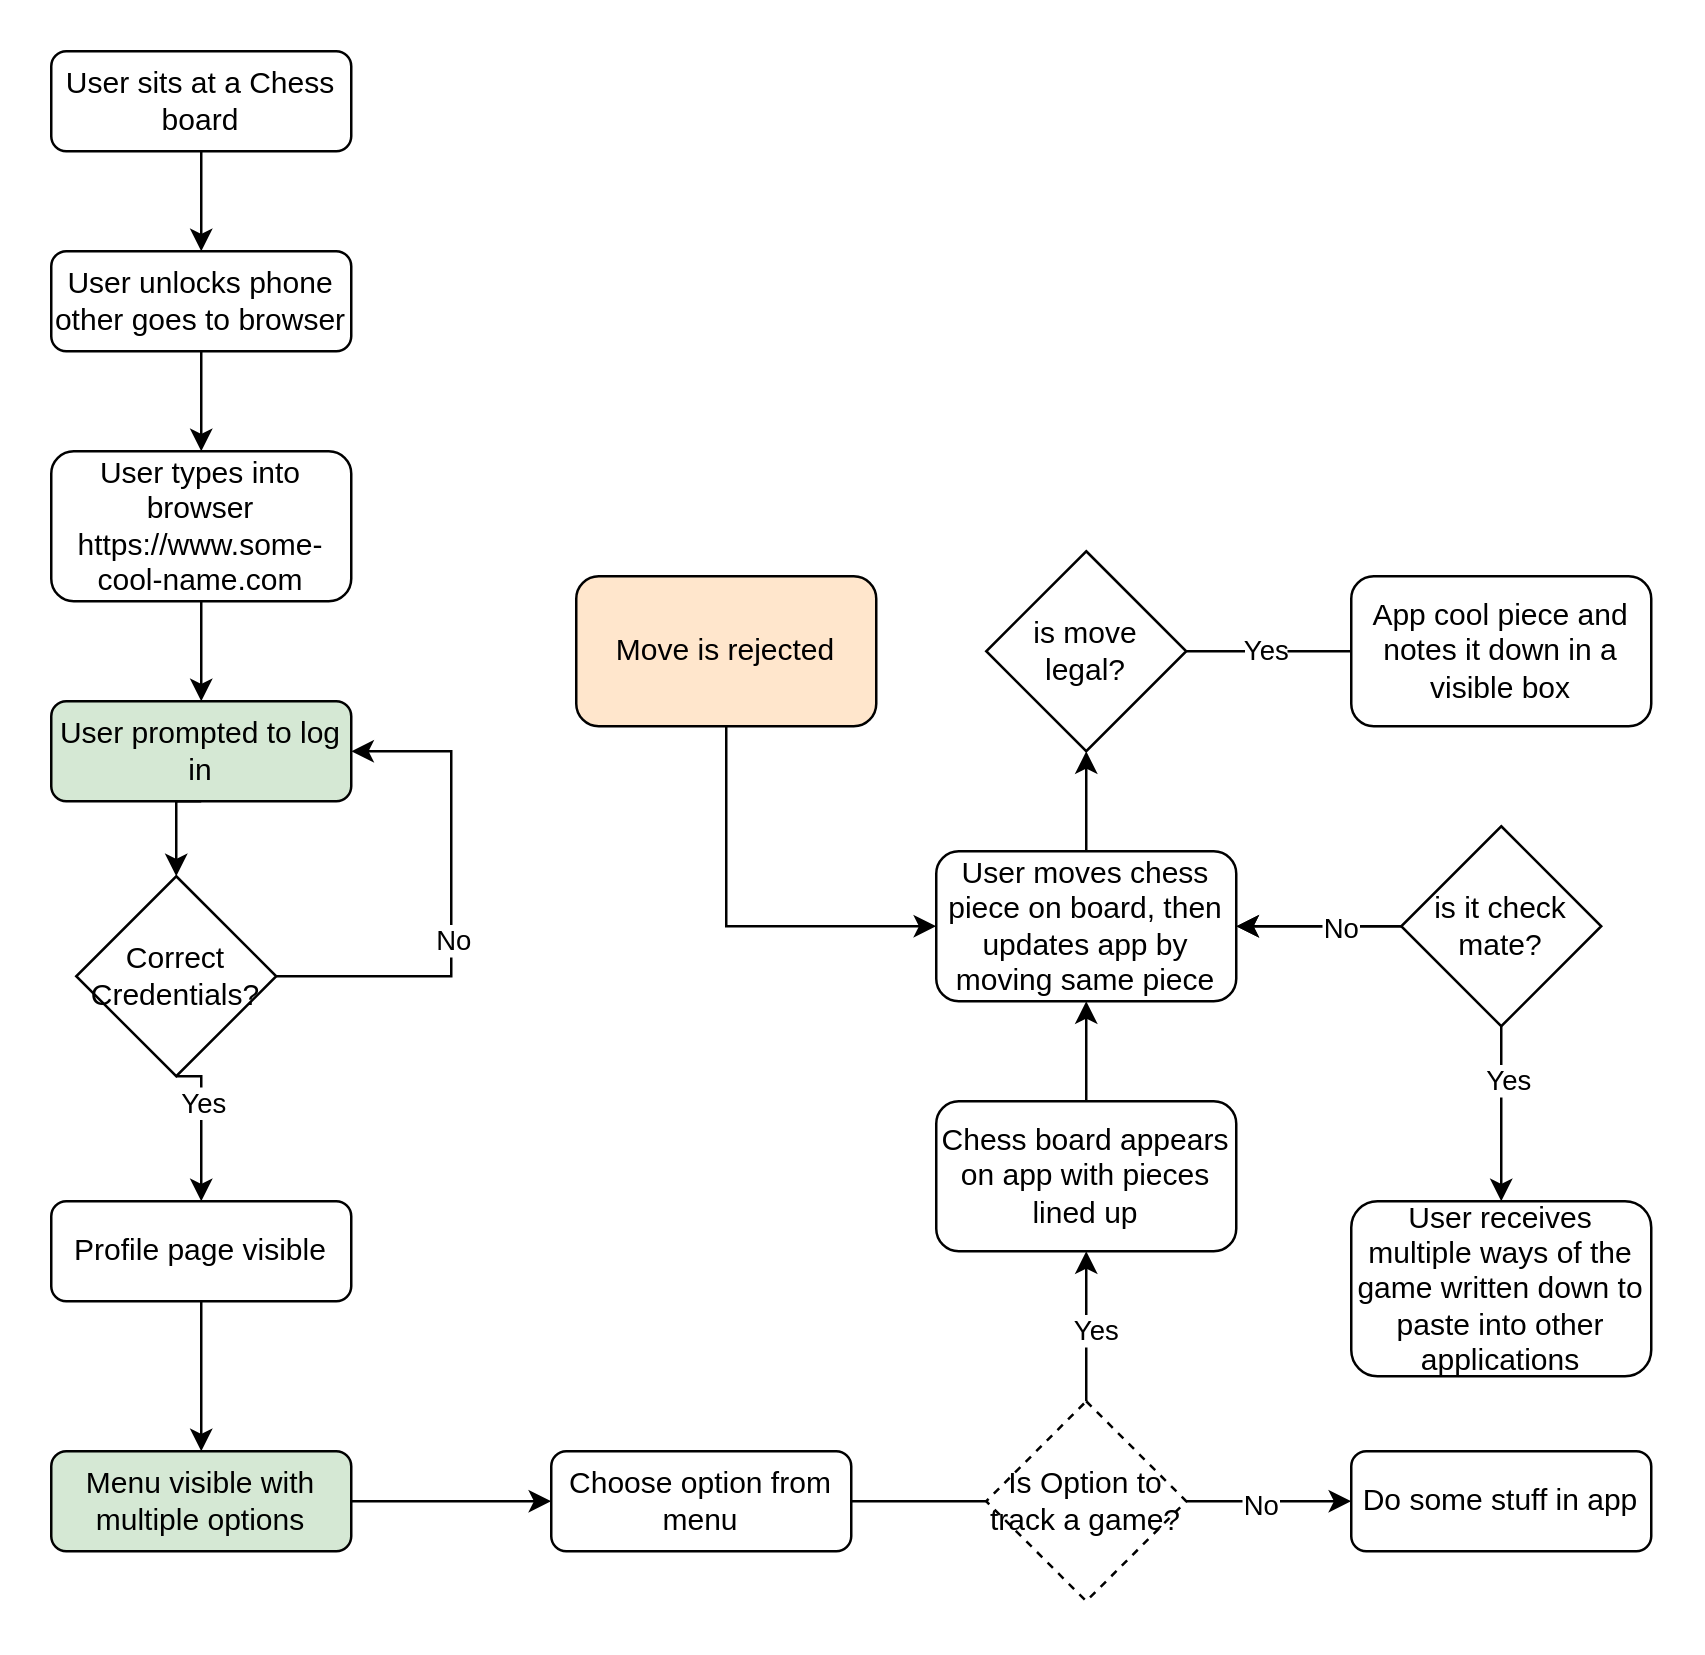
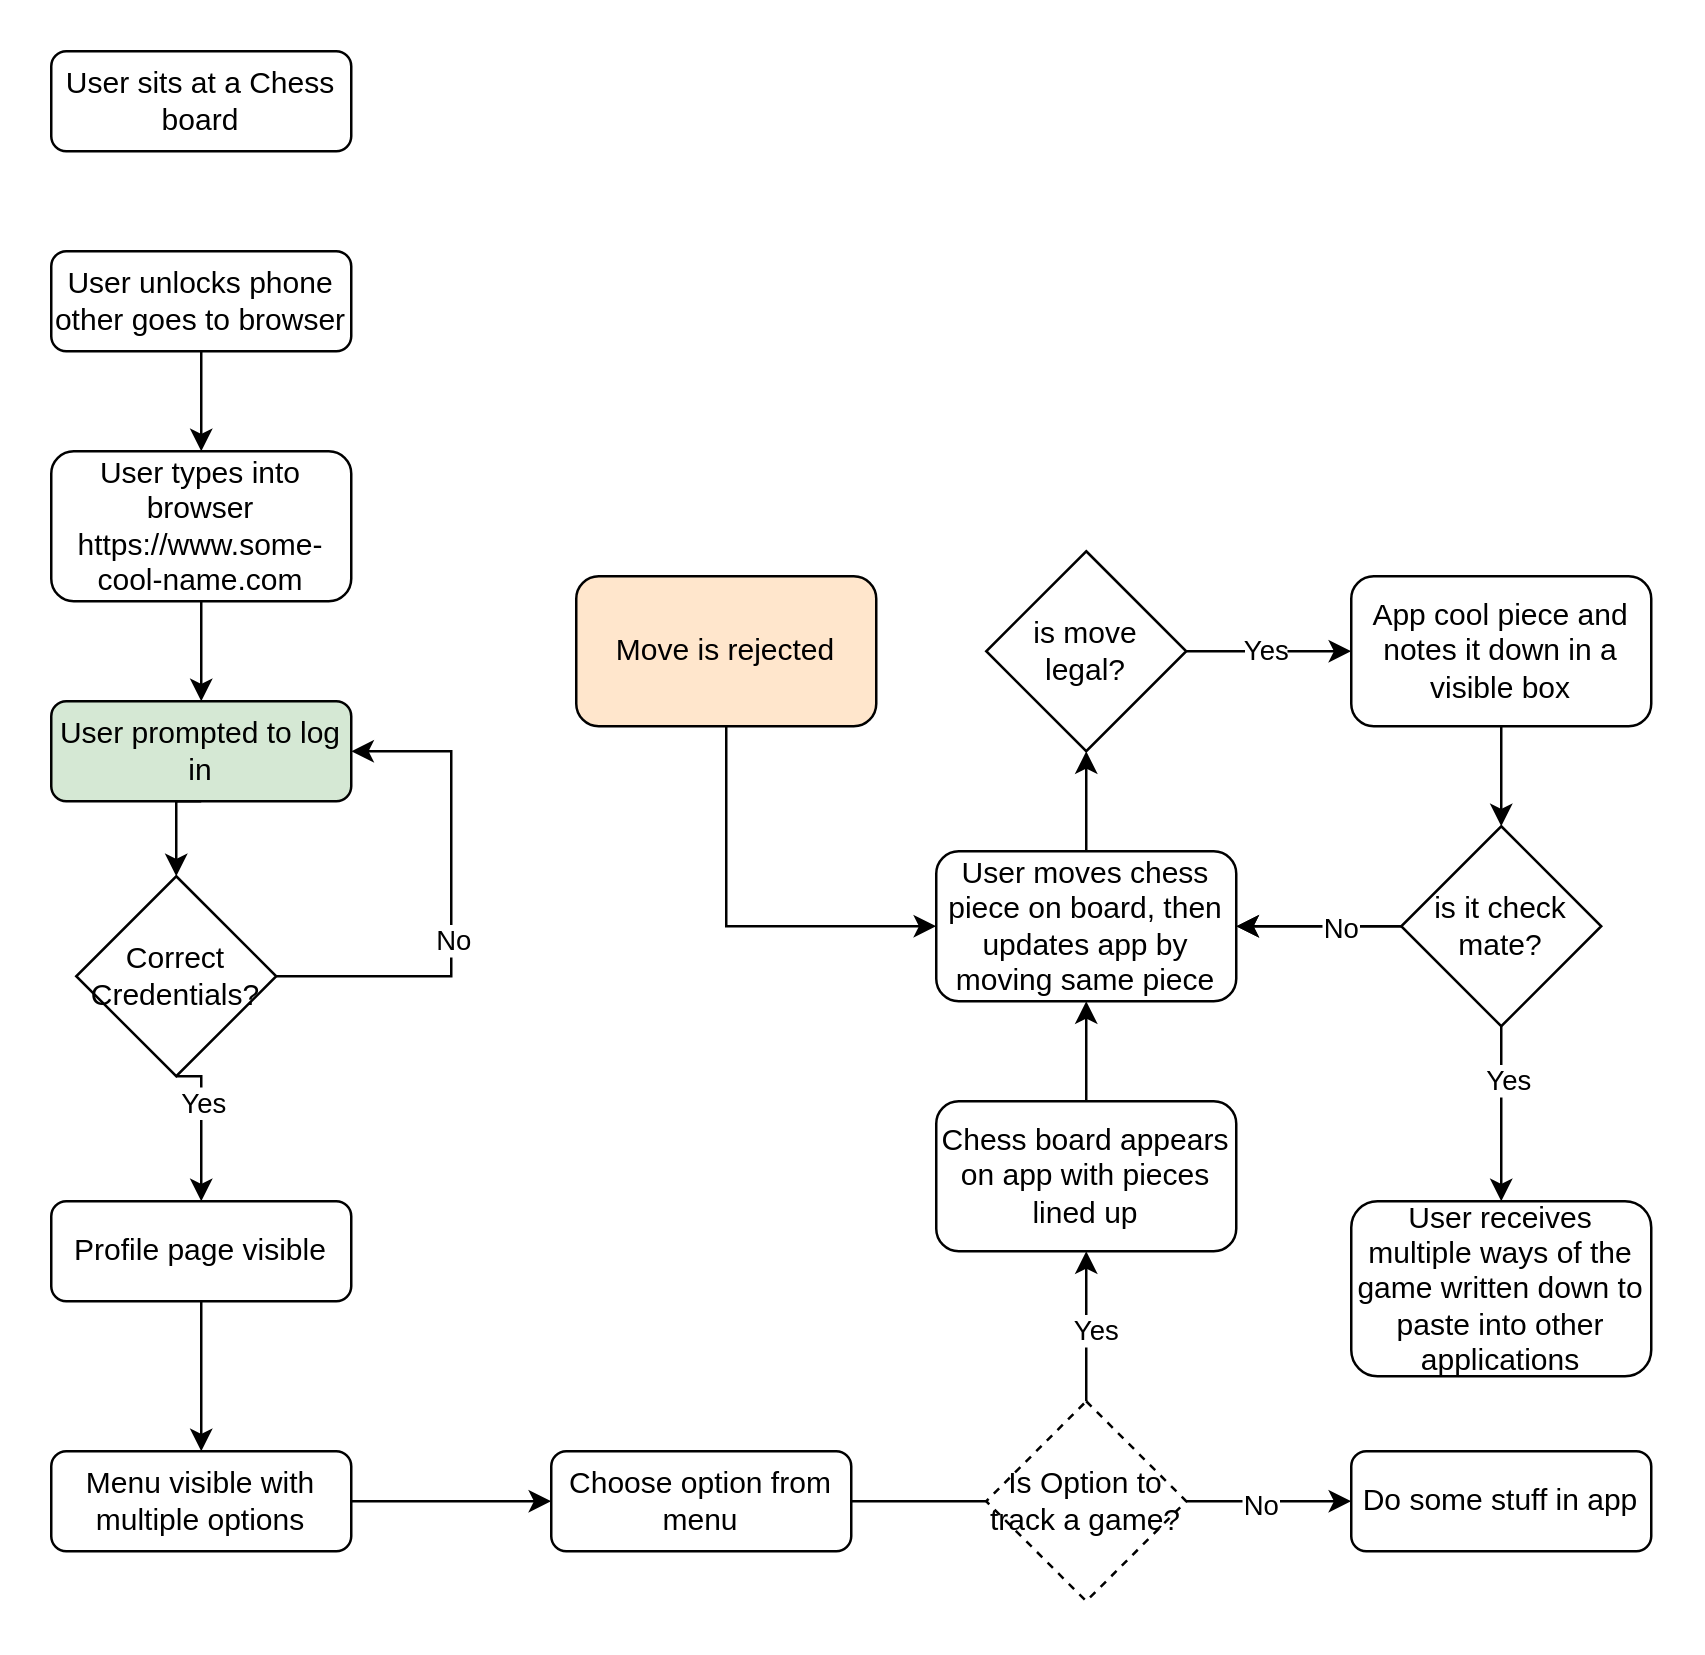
  <mxCell id="0" />
  <mxCell id="1" parent="0" />
  <mxCell id="2" value="User sits at a Chess board" style="rounded=1;whiteSpace=wrap;html=1;fontSize=12;glass=0;strokeWidth=1;shadow=0;" parent="1" vertex="1"><mxGeometry x="20" y="20" width="120" height="40" as="geometry" /></mxCell>
  <mxCell id="3" value="User unlocks phone other goes to browser" style="rounded=1;whiteSpace=wrap;html=1;fontSize=12;glass=0;strokeWidth=1;shadow=0;" parent="1" vertex="1"><mxGeometry x="20" y="100" width="120" height="40" as="geometry" /></mxCell>
  <mxCell id="4" style="edgeStyle=orthogonalEdgeStyle;rounded=0;orthogonalLoop=1;jettySize=auto;html=1;exitX=0.5;exitY=1;exitDx=0;exitDy=0;entryX=0.5;entryY=0;entryDx=0;entryDy=0;" parent="1" source="5" target="9" edge="1"><mxGeometry relative="1" as="geometry" /></mxCell>
  <mxCell id="5" value="User types into browser https://www.some-cool-name.com" style="rounded=1;whiteSpace=wrap;html=1;fontSize=12;glass=0;strokeWidth=1;shadow=0;" parent="1" vertex="1"><mxGeometry x="20" y="180" width="120" height="60" as="geometry" /></mxCell>
- <mxCell id="6" value="" style="endArrow=classic;html=1;rounded=0;exitX=0.5;exitY=1;exitDx=0;exitDy=0;entryX=0.5;entryY=0;entryDx=0;entryDy=0;" parent="1" source="2" target="3" edge="1"><mxGeometry width="50" height="50" relative="1" as="geometry"><mxPoint x="370" y="380" as="sourcePoint" /><mxPoint x="420" y="330" as="targetPoint" /></mxGeometry></mxCell>
  <mxCell id="7" value="" style="endArrow=classic;html=1;rounded=0;exitX=0.5;exitY=1;exitDx=0;exitDy=0;entryX=0.5;entryY=0;entryDx=0;entryDy=0;" parent="1" source="3" target="5" edge="1"><mxGeometry width="50" height="50" relative="1" as="geometry"><mxPoint x="90" y="70" as="sourcePoint" /><mxPoint x="90" y="110" as="targetPoint" /></mxGeometry></mxCell>
  <mxCell id="8" style="edgeStyle=orthogonalEdgeStyle;rounded=0;orthogonalLoop=1;jettySize=auto;html=1;exitX=0.5;exitY=1;exitDx=0;exitDy=0;entryX=0.5;entryY=0;entryDx=0;entryDy=0;" parent="1" source="9" target="14" edge="1"><mxGeometry relative="1" as="geometry" /></mxCell>
  <mxCell id="9" value="User prompted to log in" style="rounded=1;whiteSpace=wrap;html=1;fontSize=12;glass=0;strokeWidth=1;shadow=0;fillColor=#d5e8d4;" parent="1" vertex="1"><mxGeometry x="20" y="280" width="120" height="40" as="geometry" /></mxCell>
  <mxCell id="10" value="" style="edgeStyle=orthogonalEdgeStyle;rounded=0;orthogonalLoop=1;jettySize=auto;exitX=1;exitY=0.5;exitDx=0;exitDy=0;entryX=1;entryY=0.5;entryDx=0;entryDy=0;html=1;metaEdit=1;" parent="1" source="14" target="9" edge="1"><mxGeometry relative="1" as="geometry"><mxPoint x="180" y="300" as="targetPoint" /><Array as="points"><mxPoint x="180" y="390" /><mxPoint x="180" y="300" /></Array></mxGeometry></mxCell>
  <mxCell id="11" value="No" style="edgeLabel;html=1;align=center;verticalAlign=middle;resizable=0;points=[];" parent="10" vertex="1" connectable="0"><mxGeometry x="-0.147" relative="1" as="geometry"><mxPoint as="offset" /></mxGeometry></mxCell>
  <mxCell id="12" style="edgeStyle=orthogonalEdgeStyle;rounded=0;orthogonalLoop=1;jettySize=auto;html=1;exitX=0.5;exitY=1;exitDx=0;exitDy=0;metaEdit=1;" parent="1" source="14" edge="1"><mxGeometry relative="1" as="geometry"><mxPoint x="80" y="480" as="targetPoint" /><Array as="points"><mxPoint x="80" y="460" /><mxPoint x="80" y="460" /></Array></mxGeometry></mxCell>
  <mxCell id="13" value="Yes" style="edgeLabel;html=1;align=center;verticalAlign=middle;resizable=0;points=[];" parent="12" vertex="1" connectable="0"><mxGeometry x="-0.32" relative="1" as="geometry"><mxPoint as="offset" /></mxGeometry></mxCell>
  <mxCell id="14" value="Correct Credentials?" style="rhombus;whiteSpace=wrap;html=1;" parent="1" vertex="1"><mxGeometry x="30" y="350" width="80" height="80" as="geometry" /></mxCell>
  <mxCell id="15" style="edgeStyle=orthogonalEdgeStyle;rounded=0;orthogonalLoop=1;jettySize=auto;html=1;exitX=0.5;exitY=1;exitDx=0;exitDy=0;" parent="1" source="16" edge="1"><mxGeometry relative="1" as="geometry"><mxPoint x="80" y="580" as="targetPoint" /></mxGeometry></mxCell>
  <mxCell id="16" value="Profile page visible" style="rounded=1;whiteSpace=wrap;html=1;fontSize=12;glass=0;strokeWidth=1;shadow=0;" parent="1" vertex="1"><mxGeometry x="20" y="480" width="120" height="40" as="geometry" /></mxCell>
  <mxCell id="17" style="edgeStyle=orthogonalEdgeStyle;rounded=0;orthogonalLoop=1;jettySize=auto;html=1;exitX=1;exitY=0.5;exitDx=0;exitDy=0;" parent="1" source="18" edge="1"><mxGeometry relative="1" as="geometry"><mxPoint x="220" y="600" as="targetPoint" /></mxGeometry></mxCell>
- <mxCell id="18" value="Menu visible with multiple options" style="rounded=1;whiteSpace=wrap;html=1;fontSize=12;glass=0;strokeWidth=1;shadow=0;fillColor=#d5e8d4;" parent="1" vertex="1"><mxGeometry x="20" y="580" width="120" height="40" as="geometry" /></mxCell>
+ <mxCell id="18" value="Menu visible with multiple options" style="rounded=1;whiteSpace=wrap;html=1;fontSize=12;glass=0;strokeWidth=1;shadow=0;" parent="1" vertex="1"><mxGeometry x="20" y="580" width="120" height="40" as="geometry" /></mxCell>
  <mxCell id="19" style="edgeStyle=orthogonalEdgeStyle;rounded=0;orthogonalLoop=1;jettySize=auto;html=1;exitX=1;exitY=0.5;exitDx=0;exitDy=0;entryX=0;entryY=0.5;entryDx=0;entryDy=0;endArrow=none;" parent="1" source="20" target="25" edge="1"><mxGeometry relative="1" as="geometry" /></mxCell>
  <mxCell id="20" value="Choose option from menu" style="rounded=1;whiteSpace=wrap;html=1;fontSize=12;glass=0;strokeWidth=1;shadow=0;" parent="1" vertex="1"><mxGeometry x="220" y="580" width="120" height="40" as="geometry" /></mxCell>
  <mxCell id="21" style="edgeStyle=orthogonalEdgeStyle;rounded=0;orthogonalLoop=1;jettySize=auto;html=1;exitX=1;exitY=0.5;exitDx=0;exitDy=0;" parent="1" source="25" edge="1"><mxGeometry relative="1" as="geometry"><mxPoint x="540" y="600" as="targetPoint" /><Array as="points"><mxPoint x="500" y="600" /><mxPoint x="500" y="600" /></Array></mxGeometry></mxCell>
  <mxCell id="22" value="No" style="edgeLabel;html=1;align=center;verticalAlign=middle;resizable=0;points=[];" parent="21" vertex="1" connectable="0"><mxGeometry x="-0.121" y="-1" relative="1" as="geometry"><mxPoint as="offset" /></mxGeometry></mxCell>
  <mxCell id="23" style="edgeStyle=orthogonalEdgeStyle;rounded=0;orthogonalLoop=1;jettySize=auto;html=1;exitX=0.5;exitY=0;exitDx=0;exitDy=0;" parent="1" source="25" edge="1"><mxGeometry relative="1" as="geometry"><mxPoint x="434" y="500" as="targetPoint" /></mxGeometry></mxCell>
  <mxCell id="24" value="Yes" style="edgeLabel;html=1;align=center;verticalAlign=middle;resizable=0;points=[];" parent="23" vertex="1" connectable="0"><mxGeometry x="-0.033" y="-3" relative="1" as="geometry"><mxPoint as="offset" /></mxGeometry></mxCell>
  <mxCell id="25" value="Is Option to track a game?" style="rhombus;whiteSpace=wrap;html=1;dashed=1;" parent="1" vertex="1"><mxGeometry x="394" y="560" width="80" height="80" as="geometry" /></mxCell>
  <mxCell id="26" value="Do some stuff in app" style="rounded=1;whiteSpace=wrap;html=1;fontSize=12;glass=0;strokeWidth=1;shadow=0;" parent="1" vertex="1"><mxGeometry x="540" y="580" width="120" height="40" as="geometry" /></mxCell>
  <mxCell id="27" style="edgeStyle=orthogonalEdgeStyle;rounded=0;orthogonalLoop=1;jettySize=auto;html=1;exitX=0.5;exitY=0;exitDx=0;exitDy=0;entryX=0.5;entryY=1;entryDx=0;entryDy=0;" parent="1" source="28" target="30" edge="1"><mxGeometry relative="1" as="geometry" /></mxCell>
  <mxCell id="28" value="Chess board appears on app with pieces lined up" style="rounded=1;whiteSpace=wrap;html=1;fontSize=12;glass=0;strokeWidth=1;shadow=0;" parent="1" vertex="1"><mxGeometry x="374" y="440" width="120" height="60" as="geometry" /></mxCell>
  <mxCell id="29" style="edgeStyle=orthogonalEdgeStyle;rounded=0;orthogonalLoop=1;jettySize=auto;html=1;exitX=0.5;exitY=0;exitDx=0;exitDy=0;entryX=0.5;entryY=1;entryDx=0;entryDy=0;" edge="1" parent="1" source="30" target="33"><mxGeometry relative="1" as="geometry" /></mxCell>
  <mxCell id="30" value="User moves chess piece on board, then updates app by moving same piece" style="rounded=1;whiteSpace=wrap;html=1;fontSize=12;glass=0;strokeWidth=1;shadow=0;" parent="1" vertex="1"><mxGeometry x="374" y="340" width="120" height="60" as="geometry" /></mxCell>
- <mxCell id="31" style="edgeStyle=orthogonalEdgeStyle;rounded=0;orthogonalLoop=1;jettySize=auto;html=1;exitX=1;exitY=0.5;exitDx=0;exitDy=0;entryX=0;entryY=0.5;entryDx=0;entryDy=0;endArrow=none;" edge="1" parent="1" source="33" target="35"><mxGeometry relative="1" as="geometry" /></mxCell>
+ <mxCell id="31" style="edgeStyle=orthogonalEdgeStyle;rounded=0;orthogonalLoop=1;jettySize=auto;html=1;exitX=1;exitY=0.5;exitDx=0;exitDy=0;entryX=0;entryY=0.5;entryDx=0;entryDy=0;" edge="1" parent="1" source="33" target="35"><mxGeometry relative="1" as="geometry" /></mxCell>
  <mxCell id="32" value="Yes" style="edgeLabel;html=1;align=center;verticalAlign=middle;resizable=0;points=[];" vertex="1" connectable="0" parent="31"><mxGeometry x="-0.061" y="1" relative="1" as="geometry"><mxPoint as="offset" /></mxGeometry></mxCell>
  <mxCell id="33" value="is move &lt;br&gt;legal?" style="rhombus;whiteSpace=wrap;html=1;" vertex="1" parent="1"><mxGeometry x="394" y="220" width="80" height="80" as="geometry" /></mxCell>
+ <mxCell id="34" style="edgeStyle=orthogonalEdgeStyle;rounded=0;orthogonalLoop=1;jettySize=auto;html=1;exitX=0.5;exitY=1;exitDx=0;exitDy=0;entryX=0.5;entryY=0;entryDx=0;entryDy=0;" edge="1" parent="1" source="35" target="41"><mxGeometry relative="1" as="geometry" /></mxCell>
  <mxCell id="35" value="App cool piece and notes it down in a visible box" style="rounded=1;whiteSpace=wrap;html=1;fontSize=12;glass=0;strokeWidth=1;shadow=0;" vertex="1" parent="1"><mxGeometry x="540" y="230" width="120" height="60" as="geometry" /></mxCell>
  <mxCell id="36" style="edgeStyle=orthogonalEdgeStyle;rounded=0;orthogonalLoop=1;jettySize=auto;html=1;exitX=0.5;exitY=1;exitDx=0;exitDy=0;entryX=0;entryY=0.5;entryDx=0;entryDy=0;" edge="1" parent="1" source="37" target="30"><mxGeometry relative="1" as="geometry" /></mxCell>
  <mxCell id="37" value="Move is rejected" style="rounded=1;whiteSpace=wrap;html=1;fontSize=12;glass=0;strokeWidth=1;shadow=0;fillColor=#ffe6cc;" vertex="1" parent="1"><mxGeometry x="230" y="230" width="120" height="60" as="geometry" /></mxCell>
  <mxCell id="38" style="edgeStyle=orthogonalEdgeStyle;rounded=0;orthogonalLoop=1;jettySize=auto;html=1;exitX=0;exitY=0.5;exitDx=0;exitDy=0;entryX=1;entryY=0.5;entryDx=0;entryDy=0;" edge="1" parent="1" source="41" target="30"><mxGeometry relative="1" as="geometry" /></mxCell>
  <mxCell id="39" style="edgeStyle=orthogonalEdgeStyle;rounded=0;orthogonalLoop=1;jettySize=auto;html=1;exitX=0.5;exitY=1;exitDx=0;exitDy=0;entryX=0.5;entryY=0;entryDx=0;entryDy=0;" edge="1" parent="1" source="41" target="44"><mxGeometry relative="1" as="geometry" /></mxCell>
  <mxCell id="40" value="Yes" style="edgeLabel;html=1;align=center;verticalAlign=middle;resizable=0;points=[];" vertex="1" connectable="0" parent="39"><mxGeometry x="-0.4" y="2" relative="1" as="geometry"><mxPoint as="offset" /></mxGeometry></mxCell>
  <mxCell id="41" value="is it check mate?" style="rhombus;whiteSpace=wrap;html=1;" vertex="1" parent="1"><mxGeometry x="560" y="330" width="80" height="80" as="geometry" /></mxCell>
  <mxCell id="42" style="edgeStyle=orthogonalEdgeStyle;rounded=0;orthogonalLoop=1;jettySize=auto;html=1;exitX=0;exitY=0.5;exitDx=0;exitDy=0;entryX=1;entryY=0.5;entryDx=0;entryDy=0;" edge="1" parent="1" source="41" target="30"><mxGeometry relative="1" as="geometry"><mxPoint x="560" y="370" as="sourcePoint" /><mxPoint x="494" y="370" as="targetPoint" /><Array as="points"><mxPoint x="530" y="370" /><mxPoint x="530" y="370" /></Array></mxGeometry></mxCell>
  <mxCell id="43" value="No" style="edgeLabel;html=1;align=center;verticalAlign=middle;resizable=0;points=[];" vertex="1" connectable="0" parent="42"><mxGeometry x="-0.242" y="3" relative="1" as="geometry"><mxPoint y="-3" as="offset" /></mxGeometry></mxCell>
  <mxCell id="44" value="User receives multiple ways of the game written down to paste into other applications" style="rounded=1;whiteSpace=wrap;html=1;fontSize=12;glass=0;strokeWidth=1;shadow=0;" vertex="1" parent="1"><mxGeometry x="540" y="480" width="120" height="70" as="geometry" /></mxCell>
